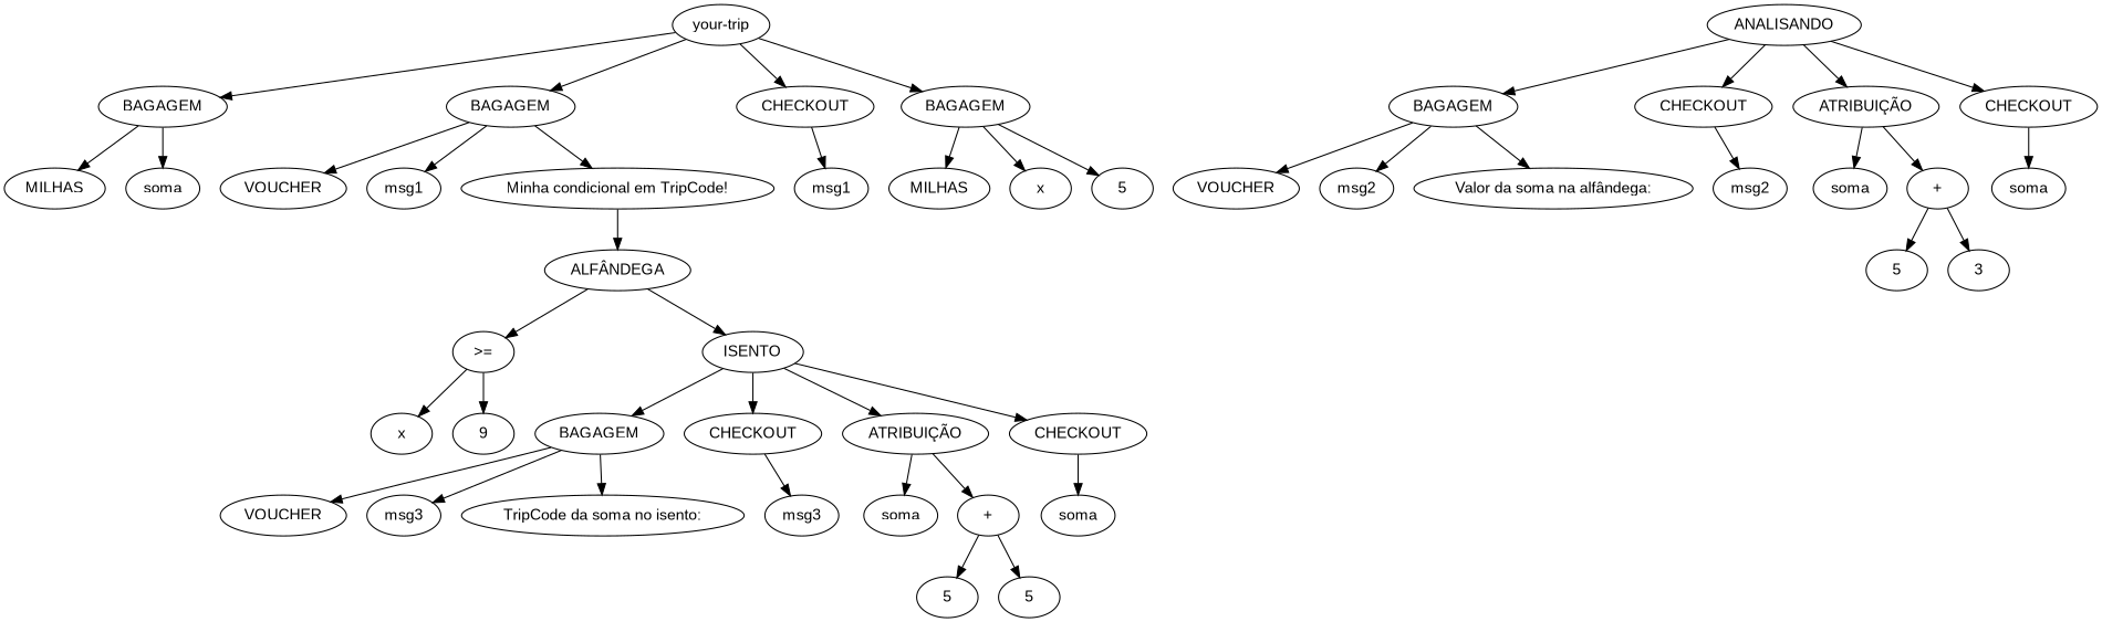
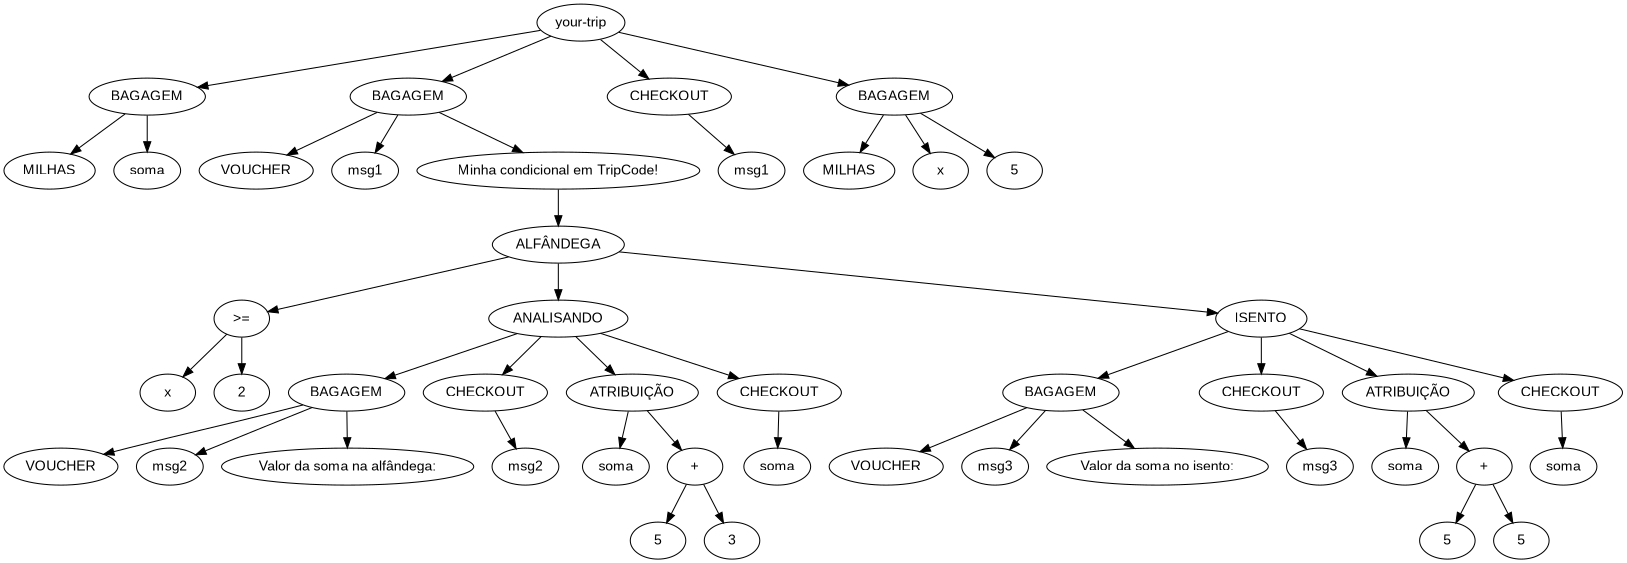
  digraph {
    fontname="Liberation Sans"
    node [fontname="Liberation Sans"]
    edge [fontname="Liberation Sans"]
    n1 [label="your-trip"]
    n2 [label=BAGAGEM]
    n3 [label=BAGAGEM]
    n4 [label=CHECKOUT]
    n5 [label=BAGAGEM]
    n6 [label=MILHAS]
    n7 [label=soma]
    n8 [label=VOUCHER]
    n9 [label=msg1]
    n10 [label="Minha condicional em TripCode!"]
    n11 [label=msg1]
    n12 [label=MILHAS]
    n13 [label=x]
    n14 [label=5]
    n15 [label="ALFÂNDEGA"]
    n16 [label=">="]
    n17 [label=ANALISANDO]
    n18 [label=ISENTO]
    n19 [label=x]
-   n20 [label=9]
+   n20 [label=2]
    n21 [label=BAGAGEM]
    n22 [label=CHECKOUT]
    n23 [label="ATRIBUIÇÃO"]
    n24 [label=CHECKOUT]
    n25 [label=BAGAGEM]
    n26 [label=CHECKOUT]
    n27 [label="ATRIBUIÇÃO"]
    n28 [label=CHECKOUT]
    n29 [label=VOUCHER]
    n30 [label=msg2]
    n31 [label="Valor da soma na alfândega:"]
    n32 [label=msg2]
    n33 [label=soma]
    n34 [label="+"]
    n35 [label=soma]
    n36 [label=5]
    n37 [label=3]
    n38 [label=VOUCHER]
    n39 [label=msg3]
-   n40 [label="TripCode da soma no isento:"]
+   n40 [label="Valor da soma no isento:"]
    n41 [label=msg3]
    n42 [label=soma]
    n43 [label="+"]
    n44 [label=soma]
    n45 [label=5]
    n46 [label=5]
    n1 -> n2
    n1 -> n3
    n1 -> n4
    n1 -> n5
    n2 -> n6
    n2 -> n7
    n3 -> n8
    n3 -> n9
    n3 -> n10
    n4 -> n11
    n5 -> n12
    n5 -> n13
    n5 -> n14
    n10 -> n15
    n15 -> n16
+   n15 -> n17
    n15 -> n18
    n16 -> n19
    n16 -> n20
    n17 -> n21
    n17 -> n22
    n17 -> n23
    n17 -> n24
    n18 -> n25
    n18 -> n26
    n18 -> n27
    n18 -> n28
    n21 -> n29
    n21 -> n30
    n21 -> n31
    n22 -> n32
    n23 -> n33
    n23 -> n34
    n24 -> n35
    n25 -> n38
    n25 -> n39
    n25 -> n40
    n26 -> n41
    n27 -> n42
    n27 -> n43
    n28 -> n44
    n34 -> n36
    n34 -> n37
    n43 -> n45
    n43 -> n46
  }
